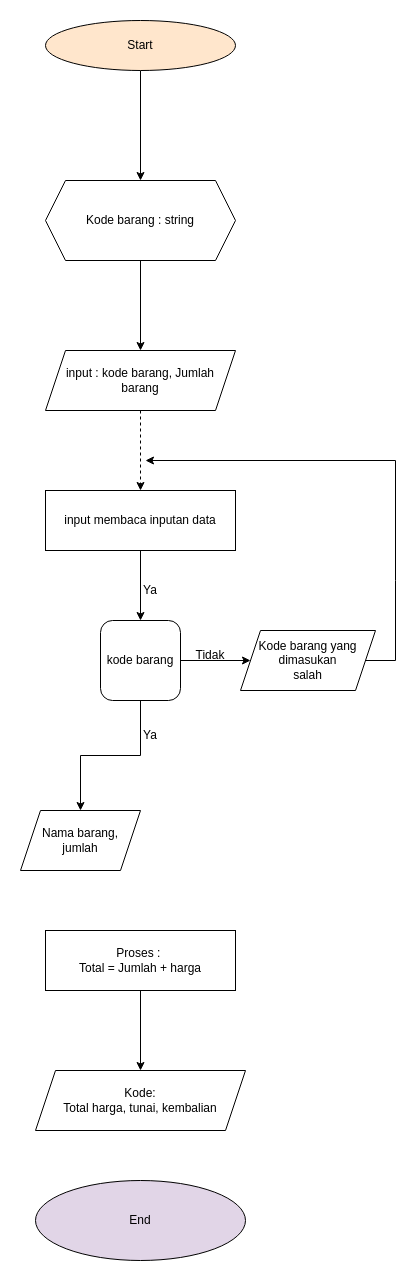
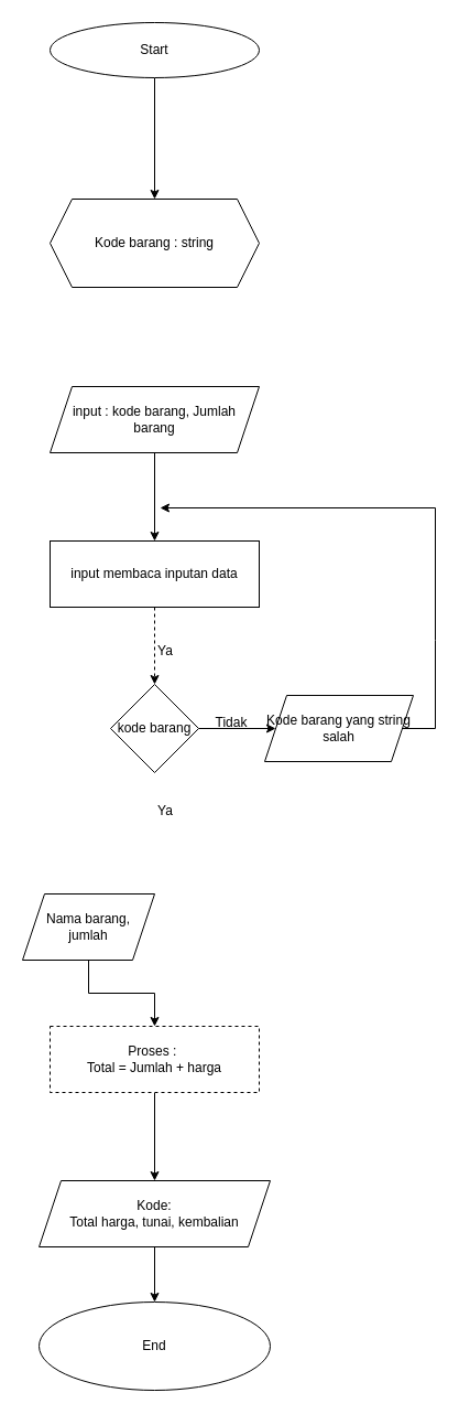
  <mxCell id="0" />
  <mxCell id="1" parent="0" />
  <mxCell id="2" value="" style="edgeStyle=orthogonalEdgeStyle;rounded=0;orthogonalLoop=1;jettySize=auto;html=1;" edge="1" parent="1" source="3" target="5"><mxGeometry relative="1" as="geometry" /></mxCell>
- <mxCell id="3" value="Start" style="ellipse;whiteSpace=wrap;html=1;fillColor=#ffe6cc;" vertex="1" parent="1"><mxGeometry x="45" width="190" height="50" as="geometry" y="20" /></mxCell>
- <mxCell id="4" value="" style="edgeStyle=orthogonalEdgeStyle;rounded=0;orthogonalLoop=1;jettySize=auto;html=1;" edge="1" parent="1" source="5" target="7"><mxGeometry relative="1" as="geometry" /></mxCell>
+ <mxCell id="3" value="Start" style="ellipse;whiteSpace=wrap;html=1;" vertex="1" parent="1"><mxGeometry x="45" width="190" height="50" as="geometry" y="20" /></mxCell>
  <mxCell id="5" value="Kode barang : string" style="shape=hexagon;perimeter=hexagonPerimeter2;whiteSpace=wrap;html=1;fixedSize=1;" vertex="1" parent="1"><mxGeometry x="45" y="180" width="190" height="80" as="geometry" /></mxCell>
- <mxCell id="6" value="" style="edgeStyle=orthogonalEdgeStyle;rounded=0;orthogonalLoop=1;jettySize=auto;html=1;dashed=1;" edge="1" parent="1" source="7" target="9"><mxGeometry relative="1" as="geometry" /></mxCell>
+ <mxCell id="6" value="" style="edgeStyle=orthogonalEdgeStyle;rounded=0;orthogonalLoop=1;jettySize=auto;html=1;" edge="1" parent="1" source="7" target="9"><mxGeometry relative="1" as="geometry" /></mxCell>
  <mxCell id="7" value="input : kode barang, Jumlah barang" style="shape=parallelogram;perimeter=parallelogramPerimeter;whiteSpace=wrap;html=1;fixedSize=1;" vertex="1" parent="1"><mxGeometry x="45" y="350" width="190" height="60" as="geometry" /></mxCell>
- <mxCell id="8" value="" style="edgeStyle=orthogonalEdgeStyle;rounded=0;orthogonalLoop=1;jettySize=auto;html=1;" edge="1" parent="1" source="9" target="12"><mxGeometry relative="1" as="geometry" /></mxCell>
+ <mxCell id="8" value="" style="edgeStyle=orthogonalEdgeStyle;rounded=0;orthogonalLoop=1;jettySize=auto;html=1;dashed=1;" edge="1" parent="1" source="9" target="12"><mxGeometry relative="1" as="geometry" /></mxCell>
  <mxCell id="9" value="input membaca inputan data" style="whiteSpace=wrap;html=1;" vertex="1" parent="1"><mxGeometry x="45" y="490" width="190" height="60" as="geometry" /></mxCell>
- <mxCell id="10" value="" style="edgeStyle=orthogonalEdgeStyle;rounded=0;orthogonalLoop=1;jettySize=auto;html=1;" edge="1" parent="1" source="12" target="14"><mxGeometry relative="1" as="geometry" /></mxCell>
  <mxCell id="11" value="" style="edgeStyle=orthogonalEdgeStyle;rounded=0;orthogonalLoop=1;jettySize=auto;html=1;" edge="1" parent="1" source="12" target="17"><mxGeometry relative="1" as="geometry" /></mxCell>
- <mxCell id="12" value="kode barang" style="whiteSpace=wrap;html=1;rounded=1;" vertex="1" parent="1"><mxGeometry x="100" y="620" width="80" height="80" as="geometry" /></mxCell>
+ <mxCell id="12" value="kode barang" style="rhombus;whiteSpace=wrap;html=1;" vertex="1" parent="1"><mxGeometry x="100" y="620" width="80" height="80" as="geometry" /></mxCell>
+ <mxCell id="13" value="" style="edgeStyle=orthogonalEdgeStyle;rounded=0;orthogonalLoop=1;jettySize=auto;html=1;" edge="1" parent="1" source="14" target="21"><mxGeometry relative="1" as="geometry" /></mxCell>
  <mxCell id="14" value="Nama barang, &lt;br&gt;jumlah" style="shape=parallelogram;perimeter=parallelogramPerimeter;whiteSpace=wrap;html=1;fixedSize=1;" vertex="1" parent="1"><mxGeometry x="20" y="810" width="120" height="60" as="geometry" /></mxCell>
  <mxCell id="15" value="Ya" style="text;html=1;strokeColor=none;fillColor=none;align=center;verticalAlign=middle;whiteSpace=wrap;rounded=0;" vertex="1" parent="1"><mxGeometry x="120" y="574.5" width="60" height="30" as="geometry" /></mxCell>
  <mxCell id="16" value="Ya" style="text;html=1;strokeColor=none;fillColor=none;align=center;verticalAlign=middle;whiteSpace=wrap;rounded=0;" vertex="1" parent="1"><mxGeometry x="120" y="720" width="60" height="30" as="geometry" /></mxCell>
- <mxCell id="17" value="Kode barang yang dimasukan &lt;br&gt;salah" style="shape=parallelogram;perimeter=parallelogramPerimeter;whiteSpace=wrap;html=1;fixedSize=1;" vertex="1" parent="1"><mxGeometry x="240" y="630" width="135" height="60" as="geometry" /></mxCell>
+ <mxCell id="17" value="Kode barang yang string &lt;br&gt;salah" style="shape=parallelogram;perimeter=parallelogramPerimeter;whiteSpace=wrap;html=1;fixedSize=1;" vertex="1" parent="1"><mxGeometry x="240" y="630" width="135" height="60" as="geometry" /></mxCell>
  <mxCell id="18" value="Tidak" style="text;html=1;strokeColor=none;fillColor=none;align=center;verticalAlign=middle;whiteSpace=wrap;rounded=0;" vertex="1" parent="1"><mxGeometry x="180" y="640" width="60" height="30" as="geometry" /></mxCell>
  <mxCell id="19" value="" style="endArrow=classic;html=1;rounded=0;" edge="1" parent="1"><mxGeometry width="50" height="50" relative="1" as="geometry"><mxPoint x="365" y="660" as="sourcePoint" /><mxPoint x="145" y="460" as="targetPoint" /><Array as="points"><mxPoint x="395" y="660" /><mxPoint x="395" y="580" /><mxPoint x="395" y="460" /></Array></mxGeometry></mxCell>
  <mxCell id="20" value="" style="edgeStyle=orthogonalEdgeStyle;rounded=0;orthogonalLoop=1;jettySize=auto;html=1;" edge="1" parent="1" source="21" target="23"><mxGeometry relative="1" as="geometry" /></mxCell>
- <mxCell id="21" value="Proses :&amp;nbsp;&lt;br&gt;Total = Jumlah + harga" style="whiteSpace=wrap;html=1;" vertex="1" parent="1"><mxGeometry x="45" y="930" width="190" height="60" as="geometry" /></mxCell>
+ <mxCell id="21" value="Proses :&amp;nbsp;&lt;br&gt;Total = Jumlah + harga" style="whiteSpace=wrap;html=1;dashed=1;" vertex="1" parent="1"><mxGeometry x="45" y="930" width="190" height="60" as="geometry" /></mxCell>
+ <mxCell id="22" value="" style="edgeStyle=orthogonalEdgeStyle;rounded=0;orthogonalLoop=1;jettySize=auto;html=1;" edge="1" parent="1" source="23" target="24"><mxGeometry relative="1" as="geometry" /></mxCell>
  <mxCell id="23" value="Kode:&lt;br&gt;Total harga, tunai, kembalian" style="shape=parallelogram;perimeter=parallelogramPerimeter;whiteSpace=wrap;html=1;fixedSize=1;" vertex="1" parent="1"><mxGeometry y="1070" width="210" height="60" as="geometry" x="35" /></mxCell>
- <mxCell id="24" value="End" style="ellipse;whiteSpace=wrap;html=1;fillColor=#e1d5e7;" vertex="1" parent="1"><mxGeometry y="1180" width="210" height="80" as="geometry" x="35" /></mxCell>
+ <mxCell id="24" value="End" style="ellipse;whiteSpace=wrap;html=1;" vertex="1" parent="1"><mxGeometry y="1180" width="210" height="80" as="geometry" x="35" /></mxCell>
